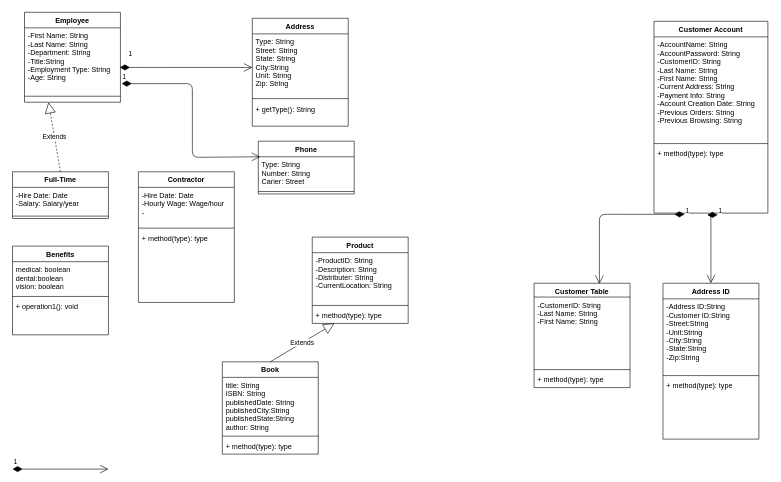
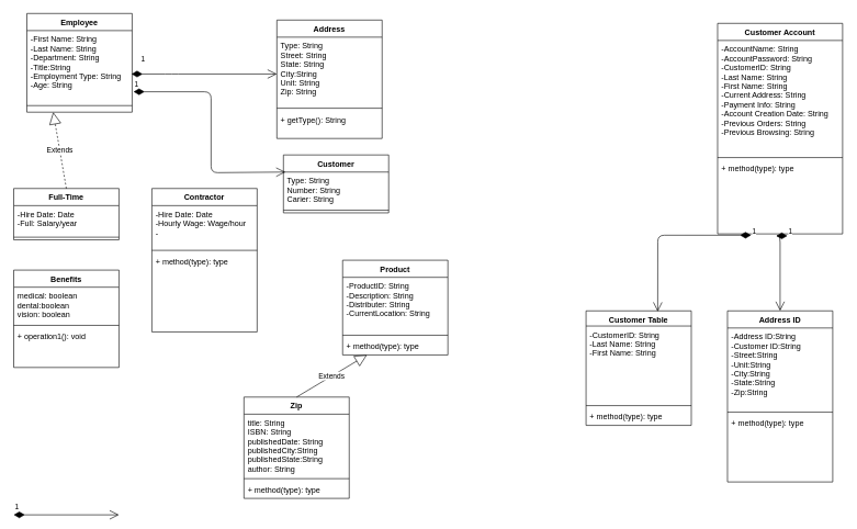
  <mxCell id="0" />
  <mxCell id="1" parent="0" />
  <mxCell id="2" value="Employee" style="swimlane;fontStyle=1;align=center;verticalAlign=top;childLayout=stackLayout;horizontal=1;startSize=26;horizontalStack=0;resizeParent=1;resizeParentMax=0;resizeLast=0;collapsible=1;marginBottom=0;" parent="1" vertex="1"><mxGeometry x="40" y="20" width="160" height="150" as="geometry" /></mxCell>
  <mxCell id="3" value="-First Name: String&#10;-Last Name: String&#10;-Department: String&#10;-Title:String&#10;-Employment Type: String&#10;-Age: String&#10;" style="text;strokeColor=none;fillColor=none;align=left;verticalAlign=top;spacingLeft=4;spacingRight=4;overflow=hidden;rotatable=0;points=[[0,0.5],[1,0.5]];portConstraint=eastwest;" parent="2" vertex="1"><mxGeometry y="26" width="160" height="104" as="geometry" /></mxCell>
  <mxCell id="4" value="" style="line;strokeWidth=1;fillColor=none;align=left;verticalAlign=middle;spacingTop=-1;spacingLeft=3;spacingRight=3;rotatable=0;labelPosition=right;points=[];portConstraint=eastwest;" parent="2" vertex="1"><mxGeometry y="130" width="160" height="20" as="geometry" /></mxCell>
  <mxCell id="5" value="Address" style="swimlane;fontStyle=1;align=center;verticalAlign=top;childLayout=stackLayout;horizontal=1;startSize=26;horizontalStack=0;resizeParent=1;resizeParentMax=0;resizeLast=0;collapsible=1;marginBottom=0;" parent="1" vertex="1"><mxGeometry x="420" y="30" width="160" height="180" as="geometry" /></mxCell>
  <mxCell id="6" value="Type: String&#10;Street: String&#10;State: String&#10;City:String&#10;Unit: String&#10;Zip: String" style="text;strokeColor=none;fillColor=none;align=left;verticalAlign=top;spacingLeft=4;spacingRight=4;overflow=hidden;rotatable=0;points=[[0,0.5],[1,0.5]];portConstraint=eastwest;" parent="5" vertex="1"><mxGeometry y="26" width="160" height="104" as="geometry" /></mxCell>
  <mxCell id="7" value="" style="line;strokeWidth=1;fillColor=none;align=left;verticalAlign=middle;spacingTop=-1;spacingLeft=3;spacingRight=3;rotatable=0;labelPosition=right;points=[];portConstraint=eastwest;" parent="5" vertex="1"><mxGeometry y="130" width="160" height="8" as="geometry" /></mxCell>
  <mxCell id="8" value="+ getType(): String" style="text;strokeColor=none;fillColor=none;align=left;verticalAlign=top;spacingLeft=4;spacingRight=4;overflow=hidden;rotatable=0;points=[[0,0.5],[1,0.5]];portConstraint=eastwest;" parent="5" vertex="1"><mxGeometry y="138" width="160" height="42" as="geometry" /></mxCell>
- <mxCell id="9" value="Phone" style="swimlane;fontStyle=1;align=center;verticalAlign=top;childLayout=stackLayout;horizontal=1;startSize=26;horizontalStack=0;resizeParent=1;resizeParentMax=0;resizeLast=0;collapsible=1;marginBottom=0;" parent="1" vertex="1"><mxGeometry x="430" y="235" width="160" height="88" as="geometry" /></mxCell>
- <mxCell id="10" value="Type: String&#10;Number: String&#10;Carier: Street" style="text;strokeColor=none;fillColor=none;align=left;verticalAlign=top;spacingLeft=4;spacingRight=4;overflow=hidden;rotatable=0;points=[[0,0.5],[1,0.5]];portConstraint=eastwest;" parent="9" vertex="1"><mxGeometry y="26" width="160" height="54" as="geometry" /></mxCell>
+ <mxCell id="9" value="Customer" style="swimlane;fontStyle=1;align=center;verticalAlign=top;childLayout=stackLayout;horizontal=1;startSize=26;horizontalStack=0;resizeParent=1;resizeParentMax=0;resizeLast=0;collapsible=1;marginBottom=0;" parent="1" vertex="1"><mxGeometry x="430" y="235" width="160" height="88" as="geometry" /></mxCell>
+ <mxCell id="10" value="Type: String&#10;Number: String&#10;Carier: String" style="text;strokeColor=none;fillColor=none;align=left;verticalAlign=top;spacingLeft=4;spacingRight=4;overflow=hidden;rotatable=0;points=[[0,0.5],[1,0.5]];portConstraint=eastwest;" parent="9" vertex="1"><mxGeometry y="26" width="160" height="54" as="geometry" /></mxCell>
  <mxCell id="11" value="" style="line;strokeWidth=1;fillColor=none;align=left;verticalAlign=middle;spacingTop=-1;spacingLeft=3;spacingRight=3;rotatable=0;labelPosition=right;points=[];portConstraint=eastwest;" parent="9" vertex="1"><mxGeometry y="80" width="160" height="8" as="geometry" /></mxCell>
  <mxCell id="12" value="1" style="endArrow=open;html=1;endSize=12;startArrow=diamondThin;startSize=14;startFill=1;edgeStyle=orthogonalEdgeStyle;align=left;verticalAlign=bottom;exitX=1.013;exitY=0.894;exitDx=0;exitDy=0;exitPerimeter=0;entryX=0.019;entryY=0;entryDx=0;entryDy=0;entryPerimeter=0;" parent="1" source="3" target="10" edge="1"><mxGeometry x="-1" y="3" relative="1" as="geometry"><mxPoint x="320" y="182" as="sourcePoint" /><mxPoint x="410" y="262" as="targetPoint" /><Array as="points"><mxPoint x="320" y="139" /><mxPoint x="320" y="262" /></Array></mxGeometry></mxCell>
  <mxCell id="13" value="1" style="endArrow=open;html=1;endSize=12;startArrow=diamondThin;startSize=14;startFill=1;edgeStyle=orthogonalEdgeStyle;align=left;verticalAlign=bottom;exitX=0.994;exitY=0.635;exitDx=0;exitDy=0;exitPerimeter=0;" parent="1" source="3" target="6" edge="1"><mxGeometry x="-0.882" y="13" relative="1" as="geometry"><mxPoint x="160" y="462" as="sourcePoint" /><mxPoint x="540" y="133" as="targetPoint" /><Array as="points"><mxPoint x="260" y="112" /><mxPoint x="260" y="112" /></Array><mxPoint as="offset" /></mxGeometry></mxCell>
  <mxCell id="14" value="Full-Time" style="swimlane;fontStyle=1;align=center;verticalAlign=top;childLayout=stackLayout;horizontal=1;startSize=26;horizontalStack=0;resizeParent=1;resizeParentMax=0;resizeLast=0;collapsible=1;marginBottom=0;" parent="1" vertex="1"><mxGeometry x="20" y="286" width="160" height="78" as="geometry" /></mxCell>
- <mxCell id="15" value="-Hire Date: Date&#10;-Salary: Salary/year" style="text;strokeColor=none;fillColor=none;align=left;verticalAlign=top;spacingLeft=4;spacingRight=4;overflow=hidden;rotatable=0;points=[[0,0.5],[1,0.5]];portConstraint=eastwest;" parent="14" vertex="1"><mxGeometry y="26" width="160" height="44" as="geometry" /></mxCell>
+ <mxCell id="15" value="-Hire Date: Date&#10;-Full: Salary/year" style="text;strokeColor=none;fillColor=none;align=left;verticalAlign=top;spacingLeft=4;spacingRight=4;overflow=hidden;rotatable=0;points=[[0,0.5],[1,0.5]];portConstraint=eastwest;" parent="14" vertex="1"><mxGeometry y="26" width="160" height="44" as="geometry" /></mxCell>
  <mxCell id="16" value="" style="line;strokeWidth=1;fillColor=none;align=left;verticalAlign=middle;spacingTop=-1;spacingLeft=3;spacingRight=3;rotatable=0;labelPosition=right;points=[];portConstraint=eastwest;" parent="14" vertex="1"><mxGeometry y="70" width="160" height="8" as="geometry" /></mxCell>
  <mxCell id="17" value="Contractor" style="swimlane;fontStyle=1;align=center;verticalAlign=top;childLayout=stackLayout;horizontal=1;startSize=26;horizontalStack=0;resizeParent=1;resizeParentMax=0;resizeLast=0;collapsible=1;marginBottom=0;" parent="1" vertex="1"><mxGeometry x="230" y="286" width="160" height="218" as="geometry" /></mxCell>
  <mxCell id="18" value="-Hire Date: Date&#10;-Hourly Wage: Wage/hour&#10;-" style="text;strokeColor=none;fillColor=none;align=left;verticalAlign=top;spacingLeft=4;spacingRight=4;overflow=hidden;rotatable=0;points=[[0,0.5],[1,0.5]];portConstraint=eastwest;" parent="17" vertex="1"><mxGeometry y="26" width="160" height="64" as="geometry" /></mxCell>
  <mxCell id="19" value="" style="line;strokeWidth=1;fillColor=none;align=left;verticalAlign=middle;spacingTop=-1;spacingLeft=3;spacingRight=3;rotatable=0;labelPosition=right;points=[];portConstraint=eastwest;" parent="17" vertex="1"><mxGeometry y="90" width="160" height="8" as="geometry" /></mxCell>
  <mxCell id="20" value="+ method(type): type" style="text;strokeColor=none;fillColor=none;align=left;verticalAlign=top;spacingLeft=4;spacingRight=4;overflow=hidden;rotatable=0;points=[[0,0.5],[1,0.5]];portConstraint=eastwest;" parent="17" vertex="1"><mxGeometry y="98" width="160" height="120" as="geometry" /></mxCell>
  <mxCell id="21" value="Extends" style="endArrow=block;endSize=16;endFill=0;html=1;exitX=0.5;exitY=0;exitDx=0;exitDy=0;entryX=0.25;entryY=1;entryDx=0;entryDy=0;dashed=1;" parent="1" source="14" target="2" edge="1"><mxGeometry width="160" relative="1" as="geometry"><mxPoint x="20" y="522" as="sourcePoint" /><mxPoint x="230" y="182" as="targetPoint" /></mxGeometry></mxCell>
  <mxCell id="22" value="Benefits" style="swimlane;fontStyle=1;align=center;verticalAlign=top;childLayout=stackLayout;horizontal=1;startSize=26;horizontalStack=0;resizeParent=1;resizeParentMax=0;resizeLast=0;collapsible=1;marginBottom=0;" parent="1" vertex="1"><mxGeometry x="20" y="410" width="160" height="148" as="geometry" /></mxCell>
  <mxCell id="23" value="medical: boolean&#10;dental:boolean&#10;vision: boolean" style="text;strokeColor=none;fillColor=none;align=left;verticalAlign=top;spacingLeft=4;spacingRight=4;overflow=hidden;rotatable=0;points=[[0,0.5],[1,0.5]];portConstraint=eastwest;" parent="22" vertex="1"><mxGeometry y="26" width="160" height="54" as="geometry" /></mxCell>
  <mxCell id="24" value="" style="line;strokeWidth=1;fillColor=none;align=left;verticalAlign=middle;spacingTop=-1;spacingLeft=3;spacingRight=3;rotatable=0;labelPosition=right;points=[];portConstraint=eastwest;" parent="22" vertex="1"><mxGeometry y="80" width="160" height="8" as="geometry" /></mxCell>
  <mxCell id="25" value="+ operation1(): void" style="text;strokeColor=none;fillColor=none;align=left;verticalAlign=top;spacingLeft=4;spacingRight=4;overflow=hidden;rotatable=0;points=[[0,0.5],[1,0.5]];portConstraint=eastwest;" parent="22" vertex="1"><mxGeometry y="88" width="160" height="60" as="geometry" /></mxCell>
  <mxCell id="26" value="Customer Account" style="swimlane;fontStyle=1;align=center;verticalAlign=top;childLayout=stackLayout;horizontal=1;startSize=26;horizontalStack=0;resizeParent=1;resizeParentMax=0;resizeLast=0;collapsible=1;marginBottom=0;" parent="1" vertex="1"><mxGeometry x="1090" y="35" width="190" height="320" as="geometry" /></mxCell>
  <mxCell id="27" value="-AccountName: String&#10;-AccountPassword: String&#10;-CustomerID: String&#10;-Last Name: String&#10;-First Name: String&#10;-Current Address: String&#10;-Payment Info: String&#10;-Account Creation Date: String&#10;-Previous Orders: String&#10;-Previous Browsing: String&#10;" style="text;strokeColor=none;fillColor=none;align=left;verticalAlign=top;spacingLeft=4;spacingRight=4;overflow=hidden;rotatable=0;points=[[0,0.5],[1,0.5]];portConstraint=eastwest;" parent="26" vertex="1"><mxGeometry y="26" width="190" height="174" as="geometry" /></mxCell>
  <mxCell id="28" value="" style="line;strokeWidth=1;fillColor=none;align=left;verticalAlign=middle;spacingTop=-1;spacingLeft=3;spacingRight=3;rotatable=0;labelPosition=right;points=[];portConstraint=eastwest;" parent="26" vertex="1"><mxGeometry y="200" width="190" height="8" as="geometry" /></mxCell>
  <mxCell id="29" value="+ method(type): type" style="text;strokeColor=none;fillColor=none;align=left;verticalAlign=top;spacingLeft=4;spacingRight=4;overflow=hidden;rotatable=0;points=[[0,0.5],[1,0.5]];portConstraint=eastwest;" parent="26" vertex="1"><mxGeometry y="208" width="190" height="112" as="geometry" /></mxCell>
  <mxCell id="30" value="Address ID" style="swimlane;fontStyle=1;align=center;verticalAlign=top;childLayout=stackLayout;horizontal=1;startSize=26;horizontalStack=0;resizeParent=1;resizeParentMax=0;resizeLast=0;collapsible=1;marginBottom=0;" parent="1" vertex="1"><mxGeometry x="1105" y="472" width="160" height="260" as="geometry" /></mxCell>
  <mxCell id="31" value="-Address ID:String&#10;-Customer ID:String&#10;-Street:String&#10;-Unit:String&#10;-City:String&#10;-State:String&#10;-Zip:String" style="text;strokeColor=none;fillColor=none;align=left;verticalAlign=top;spacingLeft=4;spacingRight=4;overflow=hidden;rotatable=0;points=[[0,0.5],[1,0.5]];portConstraint=eastwest;" parent="30" vertex="1"><mxGeometry y="26" width="160" height="124" as="geometry" /></mxCell>
  <mxCell id="32" value="" style="line;strokeWidth=1;fillColor=none;align=left;verticalAlign=middle;spacingTop=-1;spacingLeft=3;spacingRight=3;rotatable=0;labelPosition=right;points=[];portConstraint=eastwest;" parent="30" vertex="1"><mxGeometry y="150" width="160" height="8" as="geometry" /></mxCell>
  <mxCell id="33" value="+ method(type): type" style="text;strokeColor=none;fillColor=none;align=left;verticalAlign=top;spacingLeft=4;spacingRight=4;overflow=hidden;rotatable=0;points=[[0,0.5],[1,0.5]];portConstraint=eastwest;" parent="30" vertex="1"><mxGeometry y="158" width="160" height="102" as="geometry" /></mxCell>
  <mxCell id="34" value="1" style="endArrow=open;html=1;endSize=12;startArrow=diamondThin;startSize=14;startFill=1;edgeStyle=orthogonalEdgeStyle;align=left;verticalAlign=bottom;exitX=0.558;exitY=1.027;exitDx=0;exitDy=0;exitPerimeter=0;entryX=0.5;entryY=0;entryDx=0;entryDy=0;" parent="1" source="29" target="30" edge="1"><mxGeometry x="-1" y="3" relative="1" as="geometry"><mxPoint x="600" y="752" as="sourcePoint" /><mxPoint x="760" y="752" as="targetPoint" /><Array as="points"><mxPoint x="1185" y="358" /></Array></mxGeometry></mxCell>
  <mxCell id="35" value="Customer Table" style="swimlane;fontStyle=1;align=center;verticalAlign=top;childLayout=stackLayout;horizontal=1;startSize=23;horizontalStack=0;resizeParent=1;resizeParentMax=0;resizeLast=0;collapsible=1;marginBottom=0;" parent="1" vertex="1"><mxGeometry x="890" y="472" width="160" height="174" as="geometry" /></mxCell>
  <mxCell id="36" value="-CustomerID: String&#10;-Last Name: String&#10;-First Name: String" style="text;strokeColor=none;fillColor=none;align=left;verticalAlign=top;spacingLeft=4;spacingRight=4;overflow=hidden;rotatable=0;points=[[0,0.5],[1,0.5]];portConstraint=eastwest;" parent="35" vertex="1"><mxGeometry y="23" width="160" height="117" as="geometry" /></mxCell>
  <mxCell id="37" value="" style="line;strokeWidth=1;fillColor=none;align=left;verticalAlign=middle;spacingTop=-1;spacingLeft=3;spacingRight=3;rotatable=0;labelPosition=right;points=[];portConstraint=eastwest;" parent="35" vertex="1"><mxGeometry y="140" width="160" height="8" as="geometry" /></mxCell>
  <mxCell id="38" value="+ method(type): type" style="text;strokeColor=none;fillColor=none;align=left;verticalAlign=top;spacingLeft=4;spacingRight=4;overflow=hidden;rotatable=0;points=[[0,0.5],[1,0.5]];portConstraint=eastwest;" parent="35" vertex="1"><mxGeometry y="148" width="160" height="26" as="geometry" /></mxCell>
  <mxCell id="39" value="1" style="endArrow=open;html=1;endSize=12;startArrow=diamondThin;startSize=14;startFill=1;edgeStyle=orthogonalEdgeStyle;align=left;verticalAlign=bottom;exitX=0.268;exitY=1.018;exitDx=0;exitDy=0;exitPerimeter=0;entryX=0.681;entryY=0.006;entryDx=0;entryDy=0;entryPerimeter=0;" parent="1" source="29" target="35" edge="1"><mxGeometry x="-1" y="3" relative="1" as="geometry"><mxPoint x="330" y="752" as="sourcePoint" /><mxPoint x="490" y="752" as="targetPoint" /></mxGeometry></mxCell>
  <mxCell id="40" value="Product" style="swimlane;fontStyle=1;align=center;verticalAlign=top;childLayout=stackLayout;horizontal=1;startSize=26;horizontalStack=0;resizeParent=1;resizeParentMax=0;resizeLast=0;collapsible=1;marginBottom=0;" parent="1" vertex="1"><mxGeometry x="520" y="395" width="160" height="144" as="geometry" /></mxCell>
  <mxCell id="41" value="-ProductID: String&#10;-Description: String&#10;-Distributer: String&#10;-CurrentLocation: String" style="text;strokeColor=none;fillColor=none;align=left;verticalAlign=top;spacingLeft=4;spacingRight=4;overflow=hidden;rotatable=0;points=[[0,0.5],[1,0.5]];portConstraint=eastwest;" parent="40" vertex="1"><mxGeometry y="26" width="160" height="84" as="geometry" /></mxCell>
  <mxCell id="42" value="" style="line;strokeWidth=1;fillColor=none;align=left;verticalAlign=middle;spacingTop=-1;spacingLeft=3;spacingRight=3;rotatable=0;labelPosition=right;points=[];portConstraint=eastwest;" parent="40" vertex="1"><mxGeometry y="110" width="160" height="8" as="geometry" /></mxCell>
  <mxCell id="43" value="+ method(type): type" style="text;strokeColor=none;fillColor=none;align=left;verticalAlign=top;spacingLeft=4;spacingRight=4;overflow=hidden;rotatable=0;points=[[0,0.5],[1,0.5]];portConstraint=eastwest;" parent="40" vertex="1"><mxGeometry y="118" width="160" height="26" as="geometry" /></mxCell>
- <mxCell id="44" value="Book" style="swimlane;fontStyle=1;align=center;verticalAlign=top;childLayout=stackLayout;horizontal=1;startSize=26;horizontalStack=0;resizeParent=1;resizeParentMax=0;resizeLast=0;collapsible=1;marginBottom=0;" parent="1" vertex="1"><mxGeometry x="370" y="603" width="160" height="154" as="geometry" /></mxCell>
+ <mxCell id="44" value="Zip" style="swimlane;fontStyle=1;align=center;verticalAlign=top;childLayout=stackLayout;horizontal=1;startSize=26;horizontalStack=0;resizeParent=1;resizeParentMax=0;resizeLast=0;collapsible=1;marginBottom=0;" parent="1" vertex="1"><mxGeometry x="370" y="603" width="160" height="154" as="geometry" /></mxCell>
  <mxCell id="45" value="title: String&#10;ISBN: String&#10;publishedDate: String&#10;publishedCity:String&#10;publishedState:String&#10;author: String" style="text;strokeColor=none;fillColor=none;align=left;verticalAlign=top;spacingLeft=4;spacingRight=4;overflow=hidden;rotatable=0;points=[[0,0.5],[1,0.5]];portConstraint=eastwest;" parent="44" vertex="1"><mxGeometry y="26" width="160" height="94" as="geometry" /></mxCell>
  <mxCell id="46" value="" style="line;strokeWidth=1;fillColor=none;align=left;verticalAlign=middle;spacingTop=-1;spacingLeft=3;spacingRight=3;rotatable=0;labelPosition=right;points=[];portConstraint=eastwest;" parent="44" vertex="1"><mxGeometry y="120" width="160" height="8" as="geometry" /></mxCell>
  <mxCell id="47" value="+ method(type): type" style="text;strokeColor=none;fillColor=none;align=left;verticalAlign=top;spacingLeft=4;spacingRight=4;overflow=hidden;rotatable=0;points=[[0,0.5],[1,0.5]];portConstraint=eastwest;" parent="44" vertex="1"><mxGeometry y="128" width="160" height="26" as="geometry" /></mxCell>
  <mxCell id="48" value="Extends" style="endArrow=block;endSize=16;endFill=0;html=1;entryX=0.231;entryY=1;entryDx=0;entryDy=0;entryPerimeter=0;exitX=0.5;exitY=0;exitDx=0;exitDy=0;" parent="1" source="44" target="43" edge="1"><mxGeometry width="160" relative="1" as="geometry"><mxPoint x="110" y="782" as="sourcePoint" /><mxPoint x="270" y="782" as="targetPoint" /></mxGeometry></mxCell>
  <mxCell id="49" value="1" style="endArrow=open;html=1;endSize=12;startArrow=diamondThin;startSize=14;startFill=1;edgeStyle=orthogonalEdgeStyle;align=left;verticalAlign=bottom;" edge="1" parent="1"><mxGeometry x="-1" y="3" relative="1" as="geometry"><mxPoint x="20" y="782" as="sourcePoint" /><mxPoint x="180" y="782" as="targetPoint" /></mxGeometry></mxCell>
